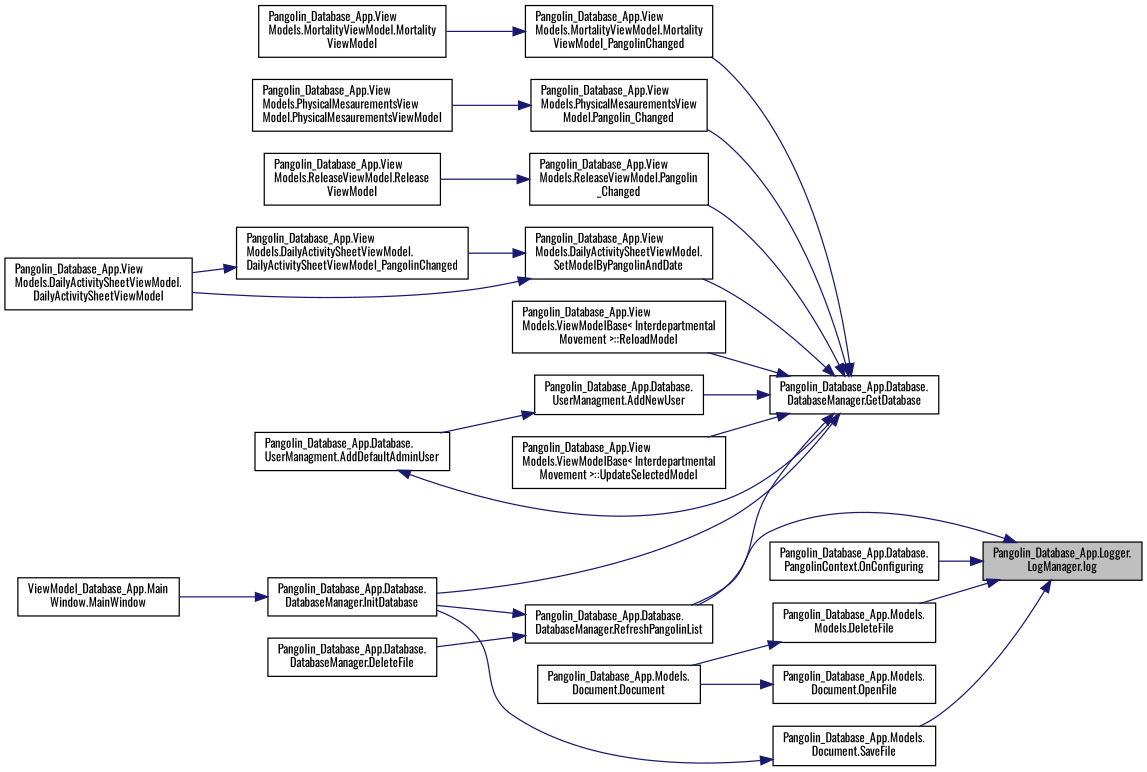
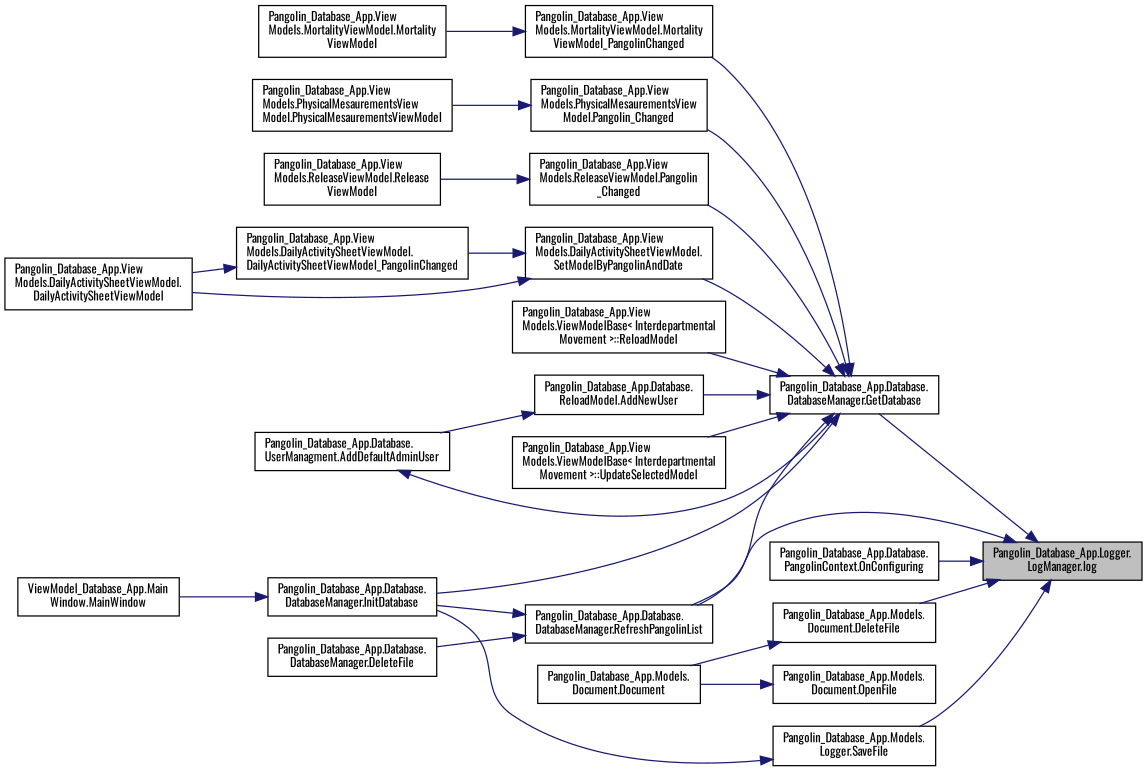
  digraph {
    fontname=Oswald
    rankdir=RL
    node [color=black fillcolor=white fontname=Oswald fontsize=10 shape=record style=filled]
    edge [color=midnightblue dir=back fontname=Oswald fontsize=10 labelfontname=Helvetica labelfontsize=10 style=solid]
    n1 [fillcolor=grey75 fontcolor=black height=0.2 label="Pangolin_Database_App.Logger.\lLogManager.log" width=0.4]
-   n2 [height=0.2 label="Pangolin_Database_App.Models.\lModels.DeleteFile" width=0.4]
+   n2 [height=0.2 label="Pangolin_Database_App.Models.\lDocument.DeleteFile" width=0.4]
    n3 [height=0.2 label="Pangolin_Database_App.Database.\lDatabaseManager.GetDatabase" width=0.4]
    n4 [height=0.2 label="Pangolin_Database_App.Database.\lDatabaseManager.RefreshPangolinList" width=0.4]
    n5 [height=0.2 label="Pangolin_Database_App.Database.\lPangolinContext.OnConfiguring" width=0.4]
-   n6 [height=0.2 label="Pangolin_Database_App.Models.\lDocument.SaveFile" width=0.4]
+   n6 [height=0.2 label="Pangolin_Database_App.Models.\lLogger.SaveFile" width=0.4]
    n7 [height=0.2 label="Pangolin_Database_App.Models.\lDocument.Document" width=0.4]
    n8 [height=0.2 label="Pangolin_Database_App.Database.\lDatabaseManager.InitDatabase" width=0.4]
-   n9 [height=0.2 label="Pangolin_Database_App.Database.\lUserManagment.AddNewUser" width=0.4]
+   n9 [height=0.2 label="Pangolin_Database_App.Database.\lReloadModel.AddNewUser" width=0.4]
    n10 [height=0.2 label="Pangolin_Database_App.View\lModels.MortalityViewModel.Mortality\lViewModel_PangolinChanged" width=0.4]
    n11 [height=0.2 label="Pangolin_Database_App.View\lModels.PhysicalMesaurementsView\lModel.Pangolin_Changed" width=0.4]
    n12 [height=0.2 label="Pangolin_Database_App.View\lModels.ReleaseViewModel.Pangolin\l_Changed" width=0.4]
    n13 [height=0.2 label="Pangolin_Database_App.View\lModels.ViewModelBase\< Interdepartmental\lMovement \>::ReloadModel" width=0.4]
    n14 [height=0.2 label="Pangolin_Database_App.View\lModels.DailyActivitySheetViewModel.\lSetModelByPangolinAndDate" width=0.4]
    n15 [height=0.2 label="Pangolin_Database_App.View\lModels.ViewModelBase\< Interdepartmental\lMovement \>::UpdateSelectedModel" width=0.4]
    n16 [height=0.2 label="ViewModel_Database_App.Main\lWindow.MainWindow" width=0.4]
    n17 [height=0.2 label="Pangolin_Database_App.Database.\lDatabaseManager.DeleteFile" width=0.4]
    n18 [height=0.2 label="Pangolin_Database_App.Models.\lDocument.OpenFile" width=0.4]
    n19 [height=0.2 label="Pangolin_Database_App.Database.\lUserManagment.AddDefaultAdminUser" width=0.4]
    n20 [height=0.2 label="Pangolin_Database_App.View\lModels.MortalityViewModel.Mortality\lViewModel" width=0.4]
    n21 [height=0.2 label="Pangolin_Database_App.View\lModels.PhysicalMesaurementsView\lModel.PhysicalMesaurementsViewModel" width=0.4]
    n22 [height=0.2 label="Pangolin_Database_App.View\lModels.ReleaseViewModel.Release\lViewModel" width=0.4]
    n23 [height=0.2 label="Pangolin_Database_App.View\lModels.DailyActivitySheetViewModel.\lDailyActivitySheetViewModel" width=0.4]
    n24 [height=0.2 label="Pangolin_Database_App.View\lModels.DailyActivitySheetViewModel.\lDailyActivitySheetViewModel_PangolinChanged" width=0.4]
    n1 -> n2
+   n1 -> n3
    n1 -> n4
    n1 -> n5
    n1 -> n6
    n2 -> n7
    n3 -> n4
    n3 -> n8
    n3 -> n9
    n3 -> n10
    n3 -> n11
    n3 -> n12
    n3 -> n13
    n3 -> n14
    n3 -> n15
    n4 -> n8
    n4 -> n17
    n6 -> n8
    n8 -> n16
    n9 -> n19
    n10 -> n20
    n11 -> n21
    n12 -> n22
    n14 -> n23
    n14 -> n24
    n18 -> n7
    n19 -> n3
    n24 -> n23
  }
